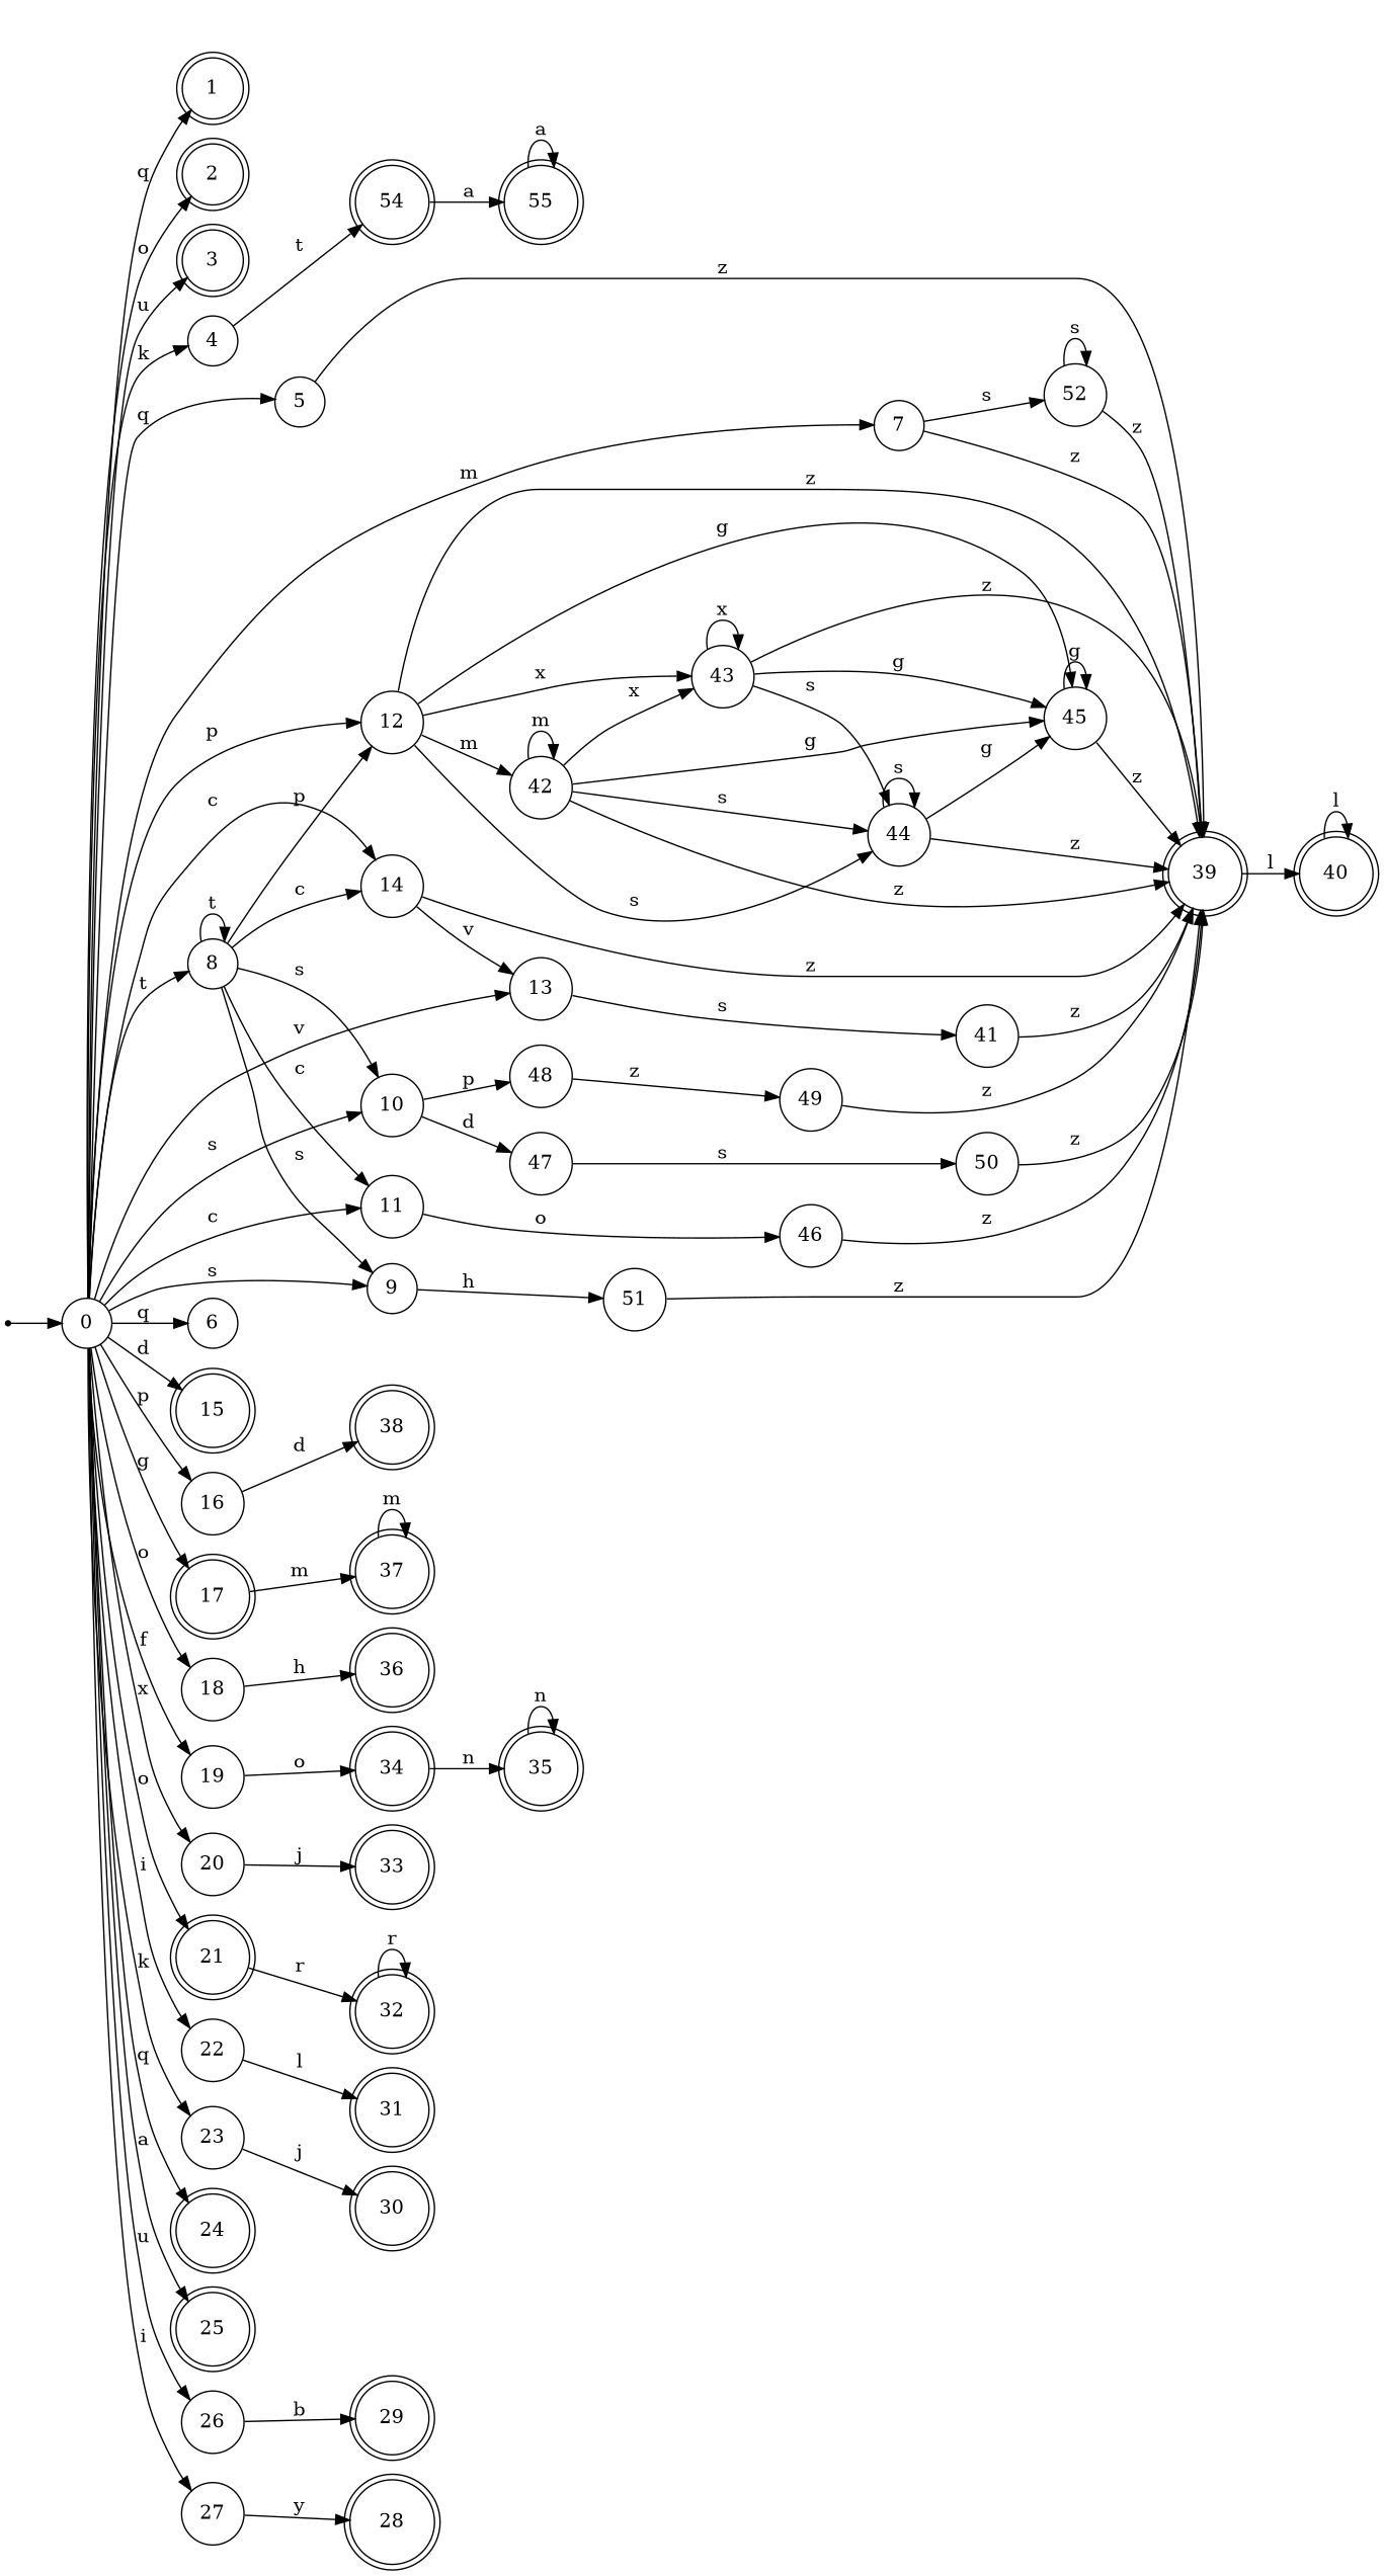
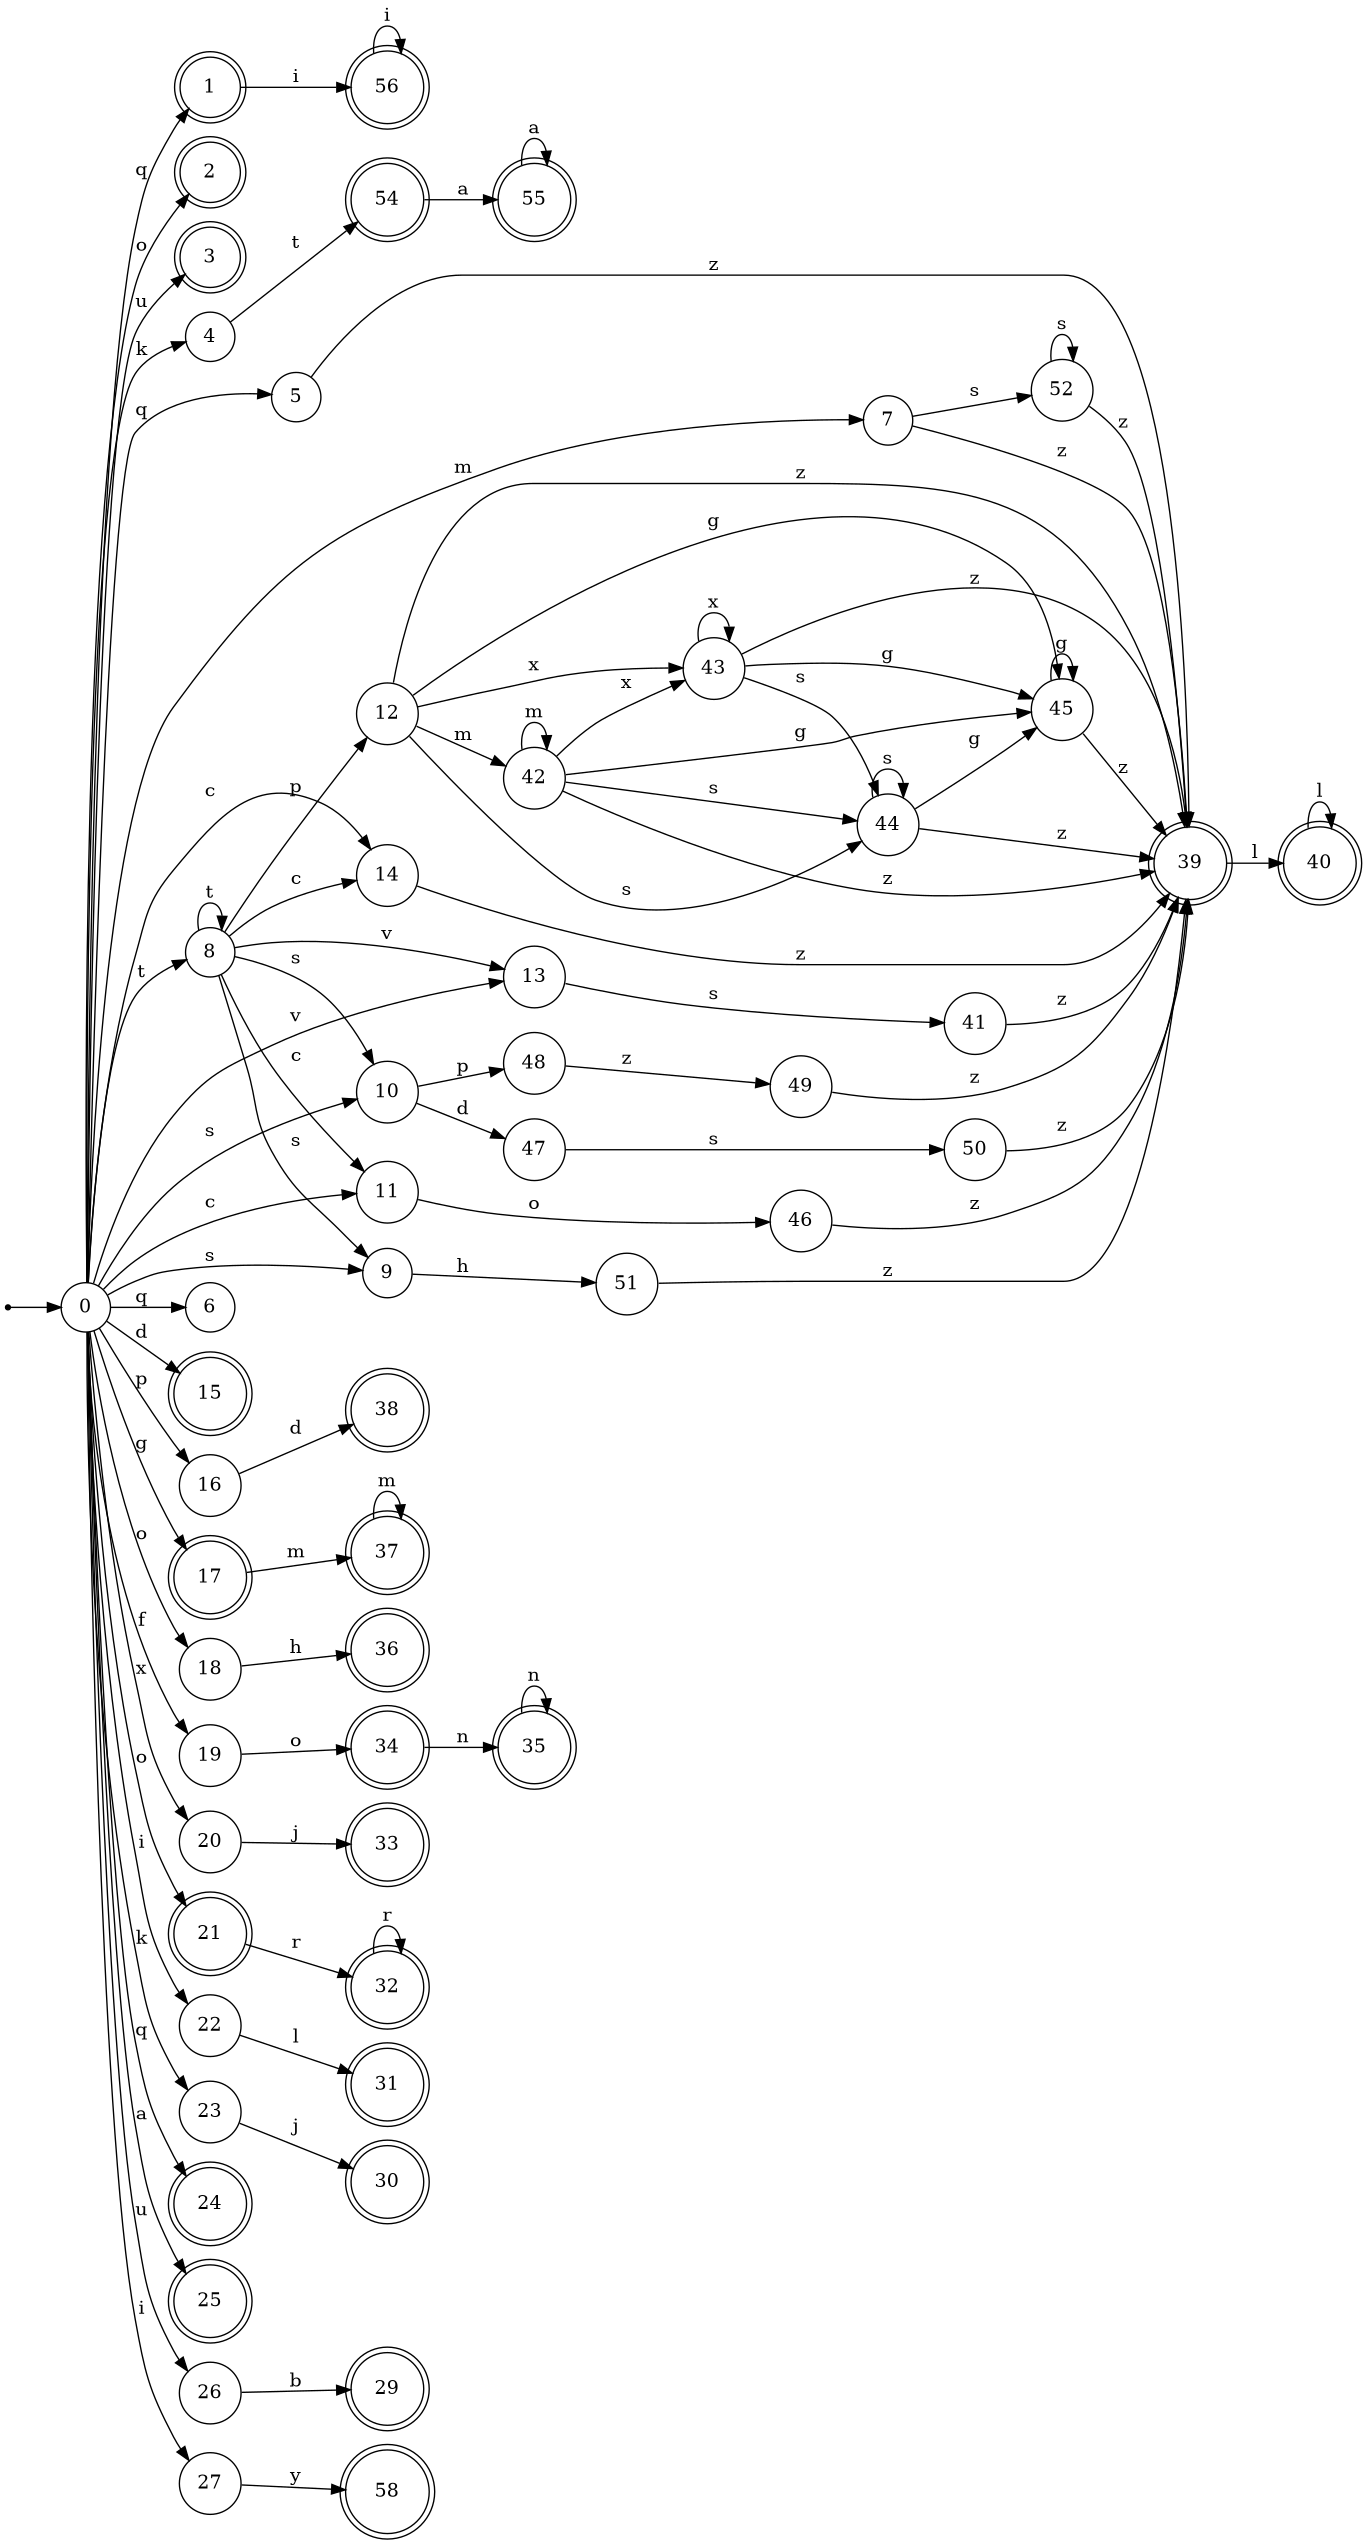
  digraph {
    rankdir=LR
    node [shape=circle]
    dummy0 [shape=point]
    0
    1 [shape=doublecircle]
    2 [shape=doublecircle]
    3 [shape=doublecircle]
    4
    5
    6
    7
    8
    9
    10
    11
    12
    13
    14
    15 [shape=doublecircle]
    16
    17 [shape=doublecircle]
    18
    19
    20
    21 [shape=doublecircle]
    22
    23
    24 [shape=doublecircle]
    25 [shape=doublecircle]
    26
    27
+   56 [shape=doublecircle]
    54 [shape=doublecircle]
    39 [shape=doublecircle]
    52
    51
    47
    48
    46
    42
    43
    44
    45
    41
    38 [shape=doublecircle]
    37 [shape=doublecircle]
    36 [shape=doublecircle]
    34 [shape=doublecircle]
    33 [shape=doublecircle]
    32 [shape=doublecircle]
    31 [shape=doublecircle]
    30 [shape=doublecircle]
    29 [shape=doublecircle]
-   28 [shape=doublecircle]
+   28 [shape=doublecircle label=58]
    55 [shape=doublecircle]
    40 [shape=doublecircle]
    50
    49
    35 [shape=doublecircle]
    dummy0 -> 0
    0 -> 1 [label=q]
    0 -> 2 [label=o]
    0 -> 3 [label=u]
    0 -> 4 [label=k]
    0 -> 5 [label=q]
    0 -> 6 [label=q]
    0 -> 7 [label=m]
    0 -> 8 [label=t]
    0 -> 9 [label=s]
    0 -> 10 [label=s]
    0 -> 11 [label=c]
-   0 -> 12 [label=p]
    0 -> 13 [label=v]
    0 -> 14 [label=c]
    0 -> 15 [label=d]
    0 -> 16 [label=p]
    0 -> 17 [label=g]
    0 -> 18 [label=o]
    0 -> 19 [label=f]
    0 -> 20 [label=x]
    0 -> 21 [label=o]
    0 -> 22 [label=i]
    0 -> 23 [label=k]
    0 -> 24 [label=q]
    0 -> 25 [label=a]
    0 -> 26 [label=u]
    0 -> 27 [label=i]
+   1 -> 56 [label=i]
    4 -> 54 [label=t]
    5 -> 39 [label=z]
    7 -> 39 [label=z]
    7 -> 52 [label=s]
    8 -> 8 [label=t]
    8 -> 9 [label=s]
    8 -> 10 [label=s]
    8 -> 11 [label=c]
    8 -> 12 [label=p]
-   14 -> 13 [label=v]
+   8 -> 13 [label=v]
    8 -> 14 [label=c]
    9 -> 51 [label=h]
    10 -> 47 [label=d]
    10 -> 48 [label=p]
    11 -> 46 [label=o]
    12 -> 39 [label=z]
    12 -> 42 [label=m]
    12 -> 43 [label=x]
    12 -> 44 [label=s]
    12 -> 45 [label=g]
    13 -> 41 [label=s]
    14 -> 39 [label=z]
    16 -> 38 [label=d]
    17 -> 37 [label=m]
    18 -> 36 [label=h]
    19 -> 34 [label=o]
    20 -> 33 [label=j]
    21 -> 32 [label=r]
    22 -> 31 [label=l]
    23 -> 30 [label=j]
    26 -> 29 [label=b]
    27 -> 28 [label=y]
+   56 -> 56 [label=i]
    54 -> 55 [label=a]
    39 -> 40 [label=l]
    52 -> 39 [label=z]
    52 -> 52 [label=s]
    51 -> 39 [label=z]
    47 -> 50 [label=s]
    48 -> 49 [label=z]
    46 -> 39 [label=z]
    42 -> 39 [label=z]
    42 -> 42 [label=m]
    42 -> 43 [label=x]
    42 -> 44 [label=s]
    42 -> 45 [label=g]
    43 -> 39 [label=z]
    43 -> 43 [label=x]
    43 -> 44 [label=s]
    43 -> 45 [label=g]
    44 -> 39 [label=z]
    44 -> 44 [label=s]
    44 -> 45 [label=g]
    45 -> 39 [label=z]
    45 -> 45 [label=g]
    41 -> 39 [label=z]
    37 -> 37 [label=m]
    34 -> 35 [label=n]
    32 -> 32 [label=r]
    55 -> 55 [label=a]
    40 -> 40 [label=l]
    50 -> 39 [label=z]
    49 -> 39 [label=z]
    35 -> 35 [label=n]
  }
